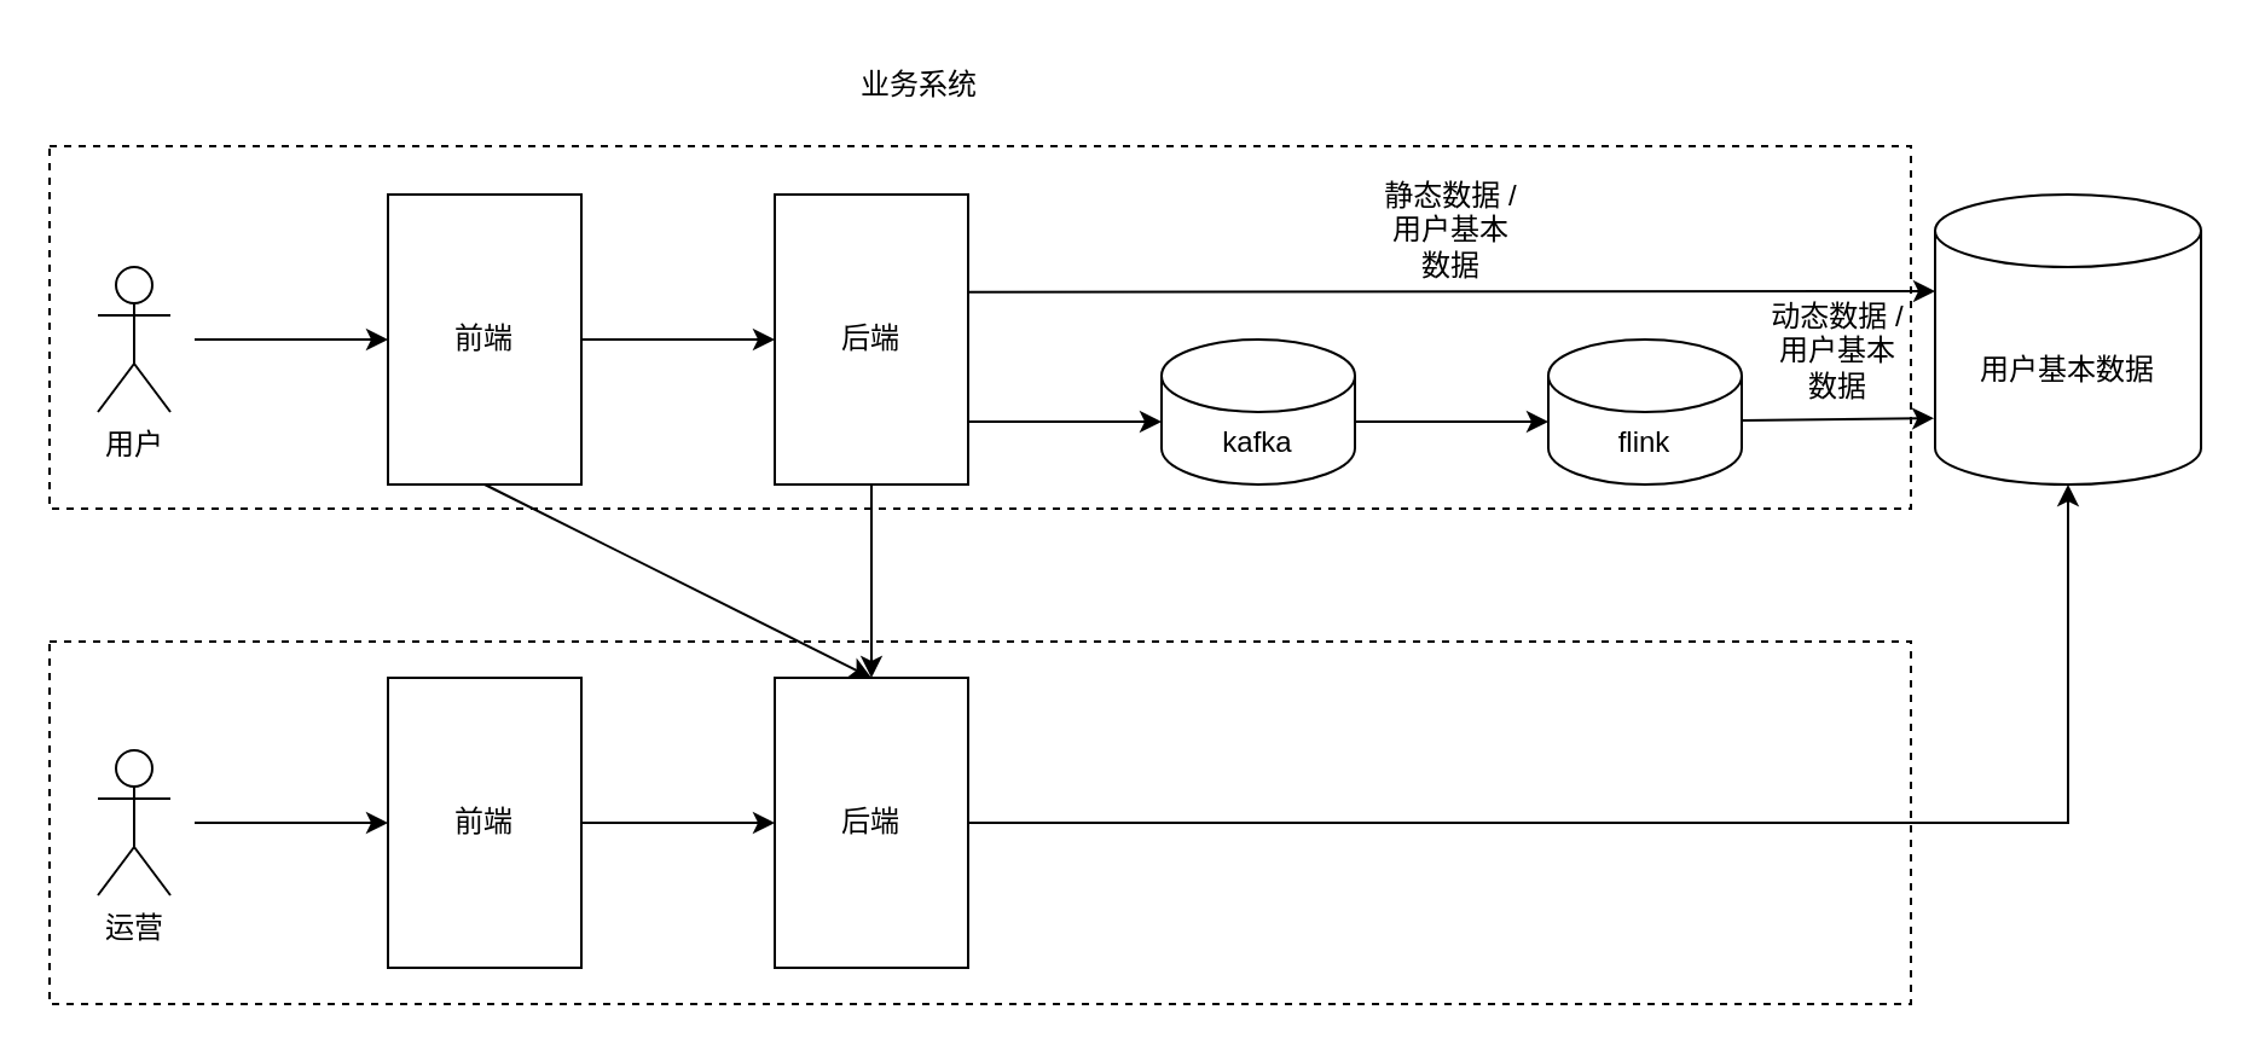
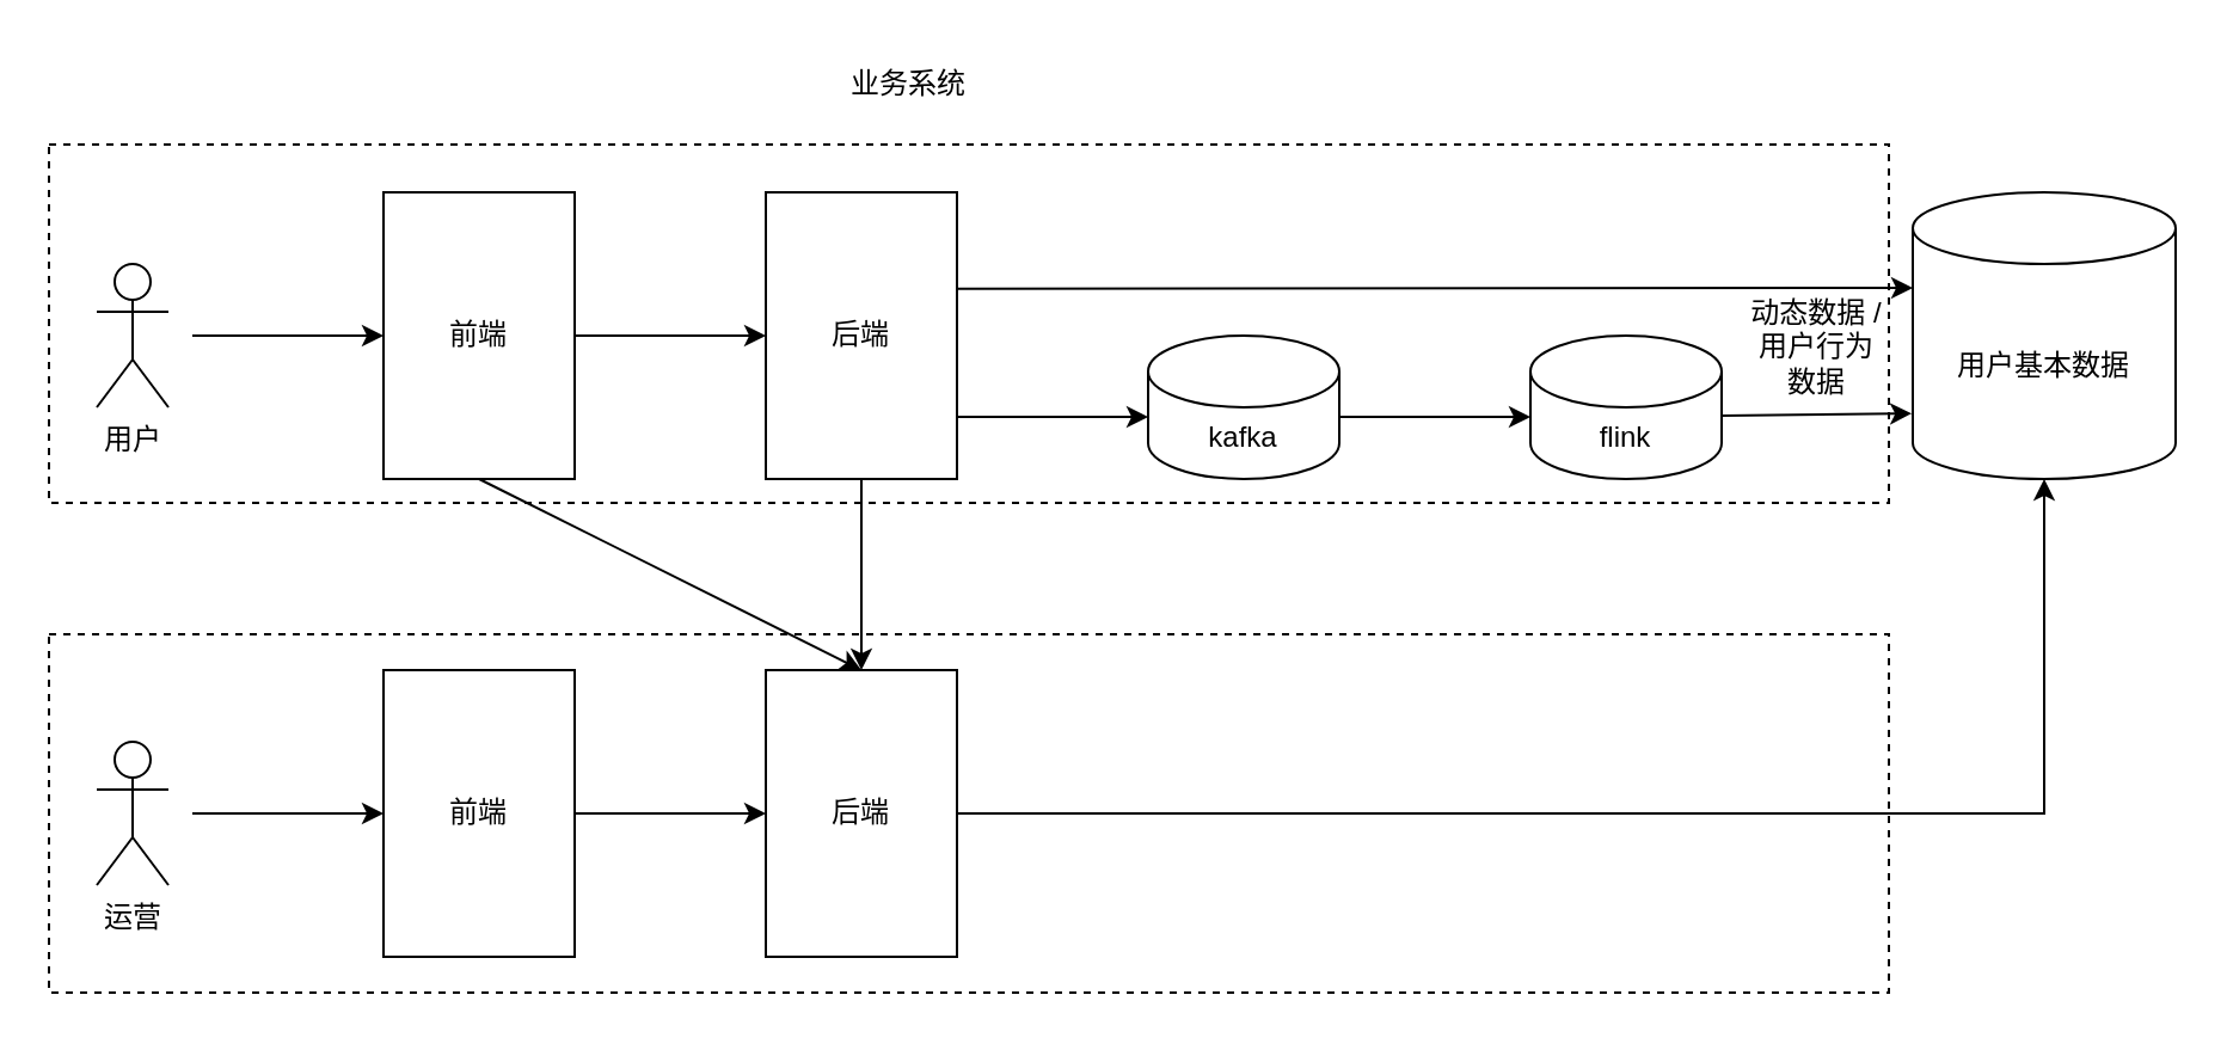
  <mxCell id="0" />
  <mxCell id="1" parent="0" />
  <mxCell id="2" value="用户" style="shape=umlActor;verticalLabelPosition=bottom;verticalAlign=top;html=1;outlineConnect=0;" vertex="1" parent="1"><mxGeometry x="40" y="110" width="30" height="60" as="geometry" /></mxCell>
  <mxCell id="3" value="前端" style="rounded=0;whiteSpace=wrap;html=1;" vertex="1" parent="1"><mxGeometry x="160" y="80" width="80" height="120" as="geometry" /></mxCell>
  <mxCell id="4" value="后端" style="rounded=0;whiteSpace=wrap;html=1;" vertex="1" parent="1"><mxGeometry x="320" y="80" width="80" height="120" as="geometry" /></mxCell>
  <mxCell id="5" value="" style="endArrow=classic;html=1;rounded=0;exitX=1;exitY=0.5;exitDx=0;exitDy=0;entryX=0;entryY=0.5;entryDx=0;entryDy=0;" edge="1" parent="1" source="3" target="4"><mxGeometry width="50" height="50" relative="1" as="geometry"><mxPoint x="310" y="230" as="sourcePoint" /><mxPoint x="360" y="180" as="targetPoint" /></mxGeometry></mxCell>
  <mxCell id="6" value="kafka" style="shape=cylinder3;whiteSpace=wrap;html=1;boundedLbl=1;backgroundOutline=1;size=15;" vertex="1" parent="1"><mxGeometry x="480" y="140" width="80" height="60" as="geometry" /></mxCell>
  <mxCell id="7" value="flink" style="shape=cylinder3;whiteSpace=wrap;html=1;boundedLbl=1;backgroundOutline=1;size=15;" vertex="1" parent="1"><mxGeometry x="640" y="140" width="80" height="60" as="geometry" /></mxCell>
  <mxCell id="8" value="用户基本数据" style="shape=cylinder3;whiteSpace=wrap;html=1;boundedLbl=1;backgroundOutline=1;size=15;" vertex="1" parent="1"><mxGeometry x="800" y="80" width="110" height="120" as="geometry" /></mxCell>
  <mxCell id="9" value="" style="endArrow=classic;html=1;rounded=0;" edge="1" parent="1"><mxGeometry width="50" height="50" relative="1" as="geometry"><mxPoint x="400" y="174" as="sourcePoint" /><mxPoint x="480" y="174" as="targetPoint" /></mxGeometry></mxCell>
  <mxCell id="10" value="" style="endArrow=classic;html=1;rounded=0;" edge="1" parent="1"><mxGeometry width="50" height="50" relative="1" as="geometry"><mxPoint x="560" y="174" as="sourcePoint" /><mxPoint x="640" y="174" as="targetPoint" /></mxGeometry></mxCell>
  <mxCell id="11" value="" style="endArrow=classic;html=1;rounded=0;exitX=1;exitY=0;exitDx=0;exitDy=37.5;exitPerimeter=0;entryX=-0.004;entryY=0.805;entryDx=0;entryDy=0;entryPerimeter=0;" edge="1" parent="1"><mxGeometry width="50" height="50" relative="1" as="geometry"><mxPoint x="720" y="173.5" as="sourcePoint" /><mxPoint x="799.56" y="172.6" as="targetPoint" /></mxGeometry></mxCell>
  <mxCell id="12" value="" style="endArrow=classic;html=1;rounded=0;exitX=0.995;exitY=0.345;exitDx=0;exitDy=0;exitPerimeter=0;" edge="1" parent="1"><mxGeometry width="50" height="50" relative="1" as="geometry"><mxPoint x="399.6" y="120.4" as="sourcePoint" /><mxPoint x="800" y="120" as="targetPoint" /></mxGeometry></mxCell>
  <mxCell id="13" value="" style="endArrow=classic;html=1;rounded=0;entryX=0;entryY=0.5;entryDx=0;entryDy=0;" edge="1" parent="1" target="3"><mxGeometry width="50" height="50" relative="1" as="geometry"><mxPoint x="80" y="140" as="sourcePoint" /><mxPoint x="560" y="180" as="targetPoint" /></mxGeometry></mxCell>
- <mxCell id="14" value="静态数据 / 用户基本数据" style="text;html=1;strokeColor=none;fillColor=none;align=center;verticalAlign=middle;whiteSpace=wrap;rounded=0;" vertex="1" parent="1"><mxGeometry x="570" y="80" width="60" height="30" as="geometry" /></mxCell>
- <mxCell id="15" value="动态数据 / 用户基本数据" style="text;html=1;strokeColor=none;fillColor=none;align=center;verticalAlign=middle;whiteSpace=wrap;rounded=0;" vertex="1" parent="1"><mxGeometry x="730" y="130" width="60" height="30" as="geometry" /></mxCell>
+ <mxCell id="15" value="动态数据 / 用户行为数据" style="text;html=1;strokeColor=none;fillColor=none;align=center;verticalAlign=middle;whiteSpace=wrap;rounded=0;" vertex="1" parent="1"><mxGeometry x="730" y="130" width="60" height="30" as="geometry" /></mxCell>
  <mxCell id="16" value="运营" style="shape=umlActor;verticalLabelPosition=bottom;verticalAlign=top;html=1;outlineConnect=0;" vertex="1" parent="1"><mxGeometry x="40" y="310" width="30" height="60" as="geometry" /></mxCell>
  <mxCell id="17" value="前端" style="rounded=0;whiteSpace=wrap;html=1;" vertex="1" parent="1"><mxGeometry x="160" y="280" width="80" height="120" as="geometry" /></mxCell>
  <mxCell id="18" value="后端" style="rounded=0;whiteSpace=wrap;html=1;" vertex="1" parent="1"><mxGeometry x="320" y="280" width="80" height="120" as="geometry" /></mxCell>
  <mxCell id="19" value="" style="endArrow=classic;html=1;rounded=0;exitX=1;exitY=0.5;exitDx=0;exitDy=0;entryX=0;entryY=0.5;entryDx=0;entryDy=0;" edge="1" parent="1" source="17" target="18"><mxGeometry width="50" height="50" relative="1" as="geometry"><mxPoint x="510" y="210" as="sourcePoint" /><mxPoint x="560" y="160" as="targetPoint" /></mxGeometry></mxCell>
  <mxCell id="20" value="" style="endArrow=classic;html=1;rounded=0;exitX=1;exitY=0.5;exitDx=0;exitDy=0;entryX=0.5;entryY=1;entryDx=0;entryDy=0;entryPerimeter=0;" edge="1" parent="1" source="18" target="8"><mxGeometry width="50" height="50" relative="1" as="geometry"><mxPoint x="510" y="210" as="sourcePoint" /><mxPoint x="560" y="160" as="targetPoint" /><Array as="points"><mxPoint x="855" y="340" /></Array></mxGeometry></mxCell>
  <mxCell id="21" value="" style="endArrow=classic;html=1;rounded=0;entryX=0;entryY=0.5;entryDx=0;entryDy=0;" edge="1" parent="1" target="17"><mxGeometry width="50" height="50" relative="1" as="geometry"><mxPoint x="80" y="340" as="sourcePoint" /><mxPoint x="260" y="160" as="targetPoint" /></mxGeometry></mxCell>
  <mxCell id="22" value="" style="rounded=0;whiteSpace=wrap;html=1;fillColor=none;dashed=1;" vertex="1" parent="1"><mxGeometry x="20" y="60" width="770" height="150" as="geometry" /></mxCell>
  <mxCell id="23" value="" style="rounded=0;whiteSpace=wrap;html=1;fillColor=none;dashed=1;" vertex="1" parent="1"><mxGeometry x="20" y="265" width="770" height="150" as="geometry" /></mxCell>
  <mxCell id="24" value="业务系统" style="text;html=1;strokeColor=none;fillColor=none;align=center;verticalAlign=middle;whiteSpace=wrap;rounded=0;dashed=1;" vertex="1" parent="1"><mxGeometry x="350" y="20" width="60" height="30" as="geometry" /></mxCell>
  <mxCell id="25" value="" style="endArrow=classic;html=1;rounded=0;exitX=0.5;exitY=1;exitDx=0;exitDy=0;entryX=0.5;entryY=0;entryDx=0;entryDy=0;" edge="1" parent="1" source="3" target="18"><mxGeometry width="50" height="50" relative="1" as="geometry"><mxPoint x="220" y="230" as="sourcePoint" /><mxPoint x="370" y="240" as="targetPoint" /></mxGeometry></mxCell>
  <mxCell id="26" value="" style="endArrow=classic;html=1;rounded=0;exitX=0.5;exitY=1;exitDx=0;exitDy=0;" edge="1" parent="1" source="4"><mxGeometry width="50" height="50" relative="1" as="geometry"><mxPoint x="210" y="210" as="sourcePoint" /><mxPoint x="360" y="280" as="targetPoint" /></mxGeometry></mxCell>
